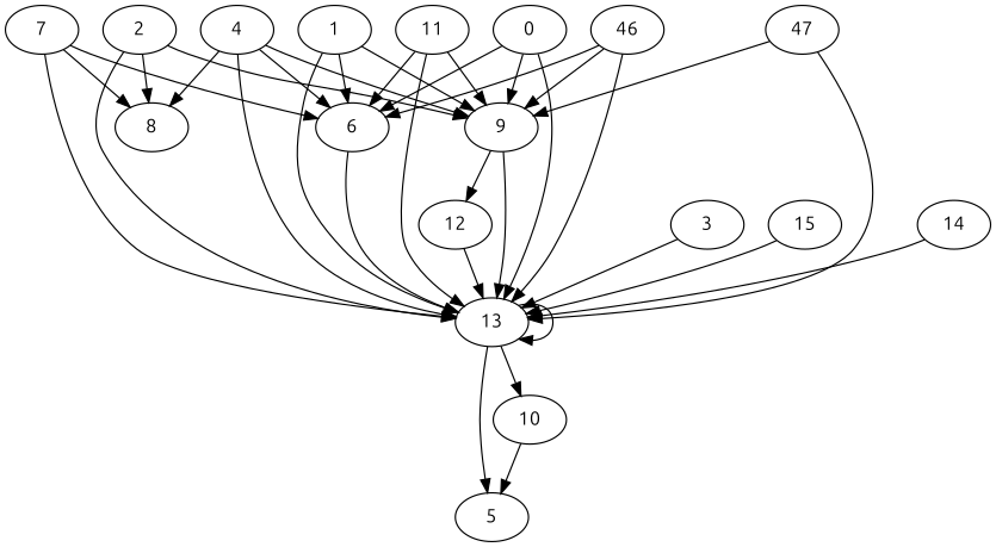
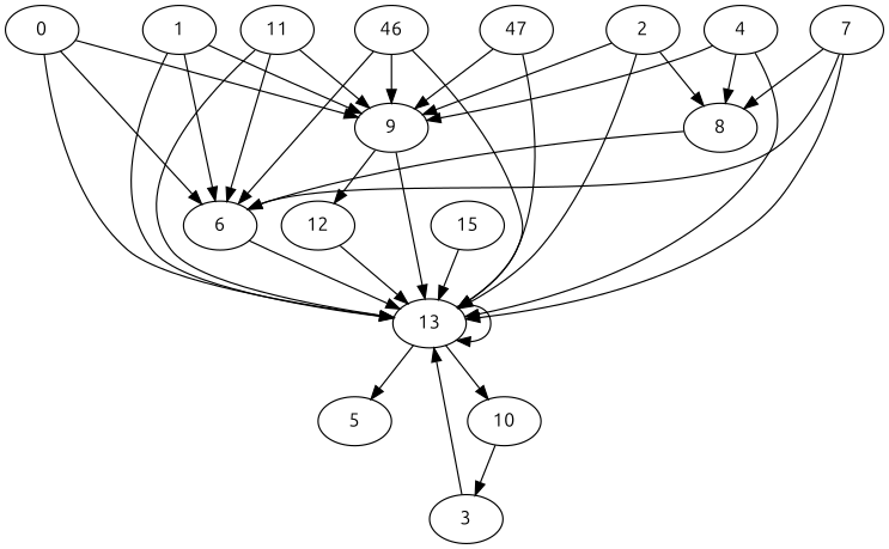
  digraph {
    fontname=Ubuntu
    node [fontname=Ubuntu]
    edge [fontname=Ubuntu]
    n1 [label=1]
    n2 [label=9]
    n3 [label=13]
    n4 [label=6]
    n5 [label=12]
    n6 [label=5]
    n7 [label=10]
    n8 [label=3]
    n9 [label=7]
    n10 [label=8]
    n11 [label=11]
    n12 [label=15]
    n13 [label=0]
    n14 [label=47]
    n15 [label=2]
-   n16 [label=14]
    n17 [label=4]
    n18 [label=46]
    n1 -> n2
    n1 -> n3
    n1 -> n4
    n2 -> n3
    n2 -> n5
    n3 -> n3
    n3 -> n6
    n3 -> n7
    n4 -> n3
    n5 -> n3
-   n7 -> n6
+   n7 -> n8
    n8 -> n3
    n9 -> n3
    n9 -> n4
    n9 -> n10
    n11 -> n2
    n11 -> n3
    n11 -> n4
    n12 -> n3
    n13 -> n2
    n13 -> n3
    n13 -> n4
    n14 -> n2
    n14 -> n3
    n15 -> n2
    n15 -> n3
    n15 -> n10
-   n16 -> n3
    n17 -> n2
    n17 -> n3
-   n17 -> n4
+   n10 -> n4
    n17 -> n10
    n18 -> n2
    n18 -> n3
    n18 -> n4
  }
